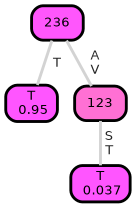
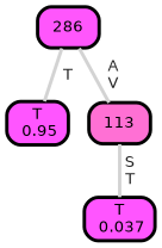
  graph {
    ranksep="0 equally"
    splines=straight
    node [color=black fillcolor="#ff55ff" fontcolor=black fontname=helvetica penwidth=3 shape=box style="filled, rounded"]
    edge [color=lightgray fontcolor=grey14 fontname=helvetica fontweight=bold penwidth=3]
    n1 [label="T\n 0.95"]
-   n2 [fillcolor="#ff56fc" label=236]
-   n3 [fillcolor="#ff70d4" label=123]
+   n2 [fillcolor="#ff56fc" label=286]
+   n3 [fillcolor="#ff70d4" label=113]
    n4 [label="T\n 0.037"]
    subgraph sub_1 {
      rank=same
    }
    n2 -- n1 [label=" T"]
    n2 -- n3 [label=" A\n V"]
    n3 -- n4 [label=" S\n T"]
  }
